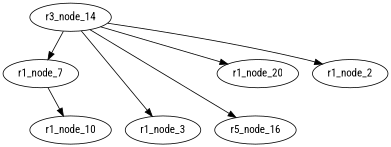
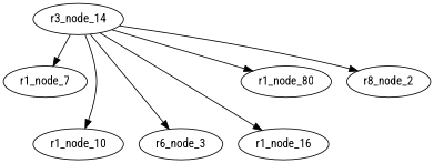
  strict digraph {
    fontname="Roboto Condensed"
    node [fontname="Roboto Condensed" weight=0]
    edge [fontname="Roboto Condensed" weight=0]
    n1 [label=r1_node_7]
    n2 [label=r1_node_10]
    n3 [label=r3_node_14]
-   r1_node_3
-   r1_node_16 [label=r5_node_16]
-   r1_node_20
-   r1_node_2
+   r1_node_3 [label=r6_node_3]
+   r1_node_16
+   r1_node_20 [label=r1_node_80]
+   r1_node_2 [label=r8_node_2]
    n3 -> n1
-   n1 -> n2
+   n3 -> n2
    n3 -> r1_node_3
    n3 -> r1_node_16
    n3 -> r1_node_20
    n3 -> r1_node_2
  }
